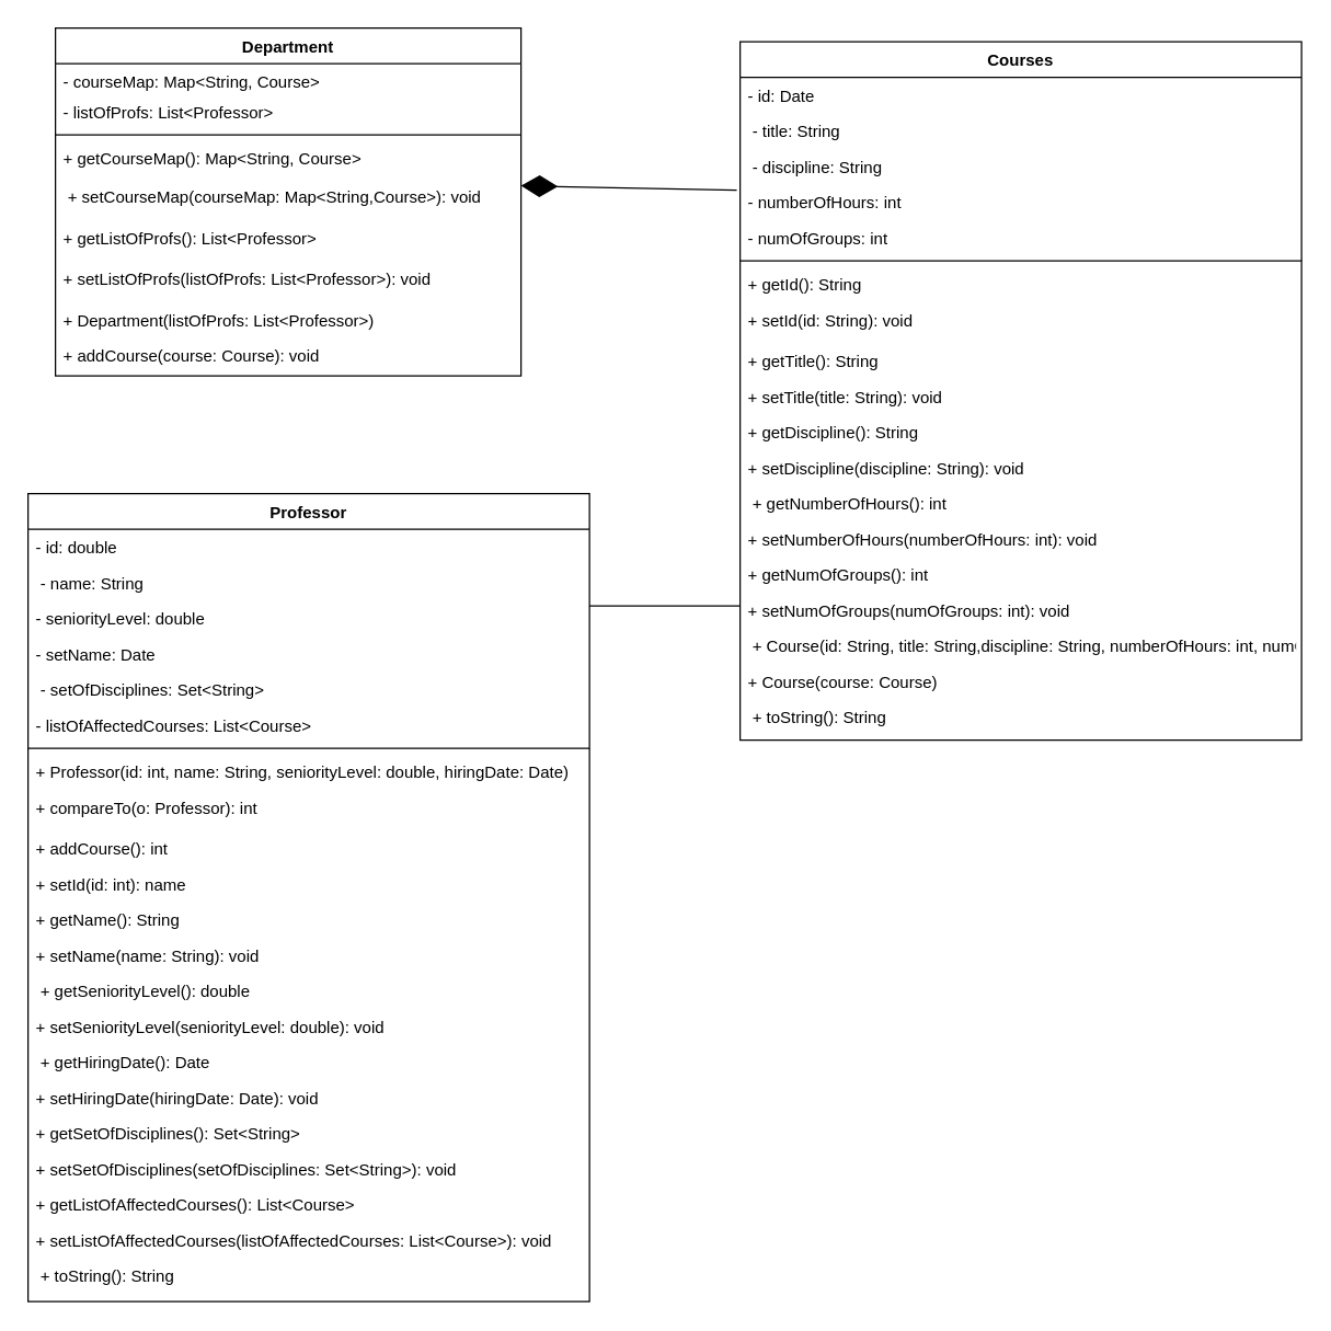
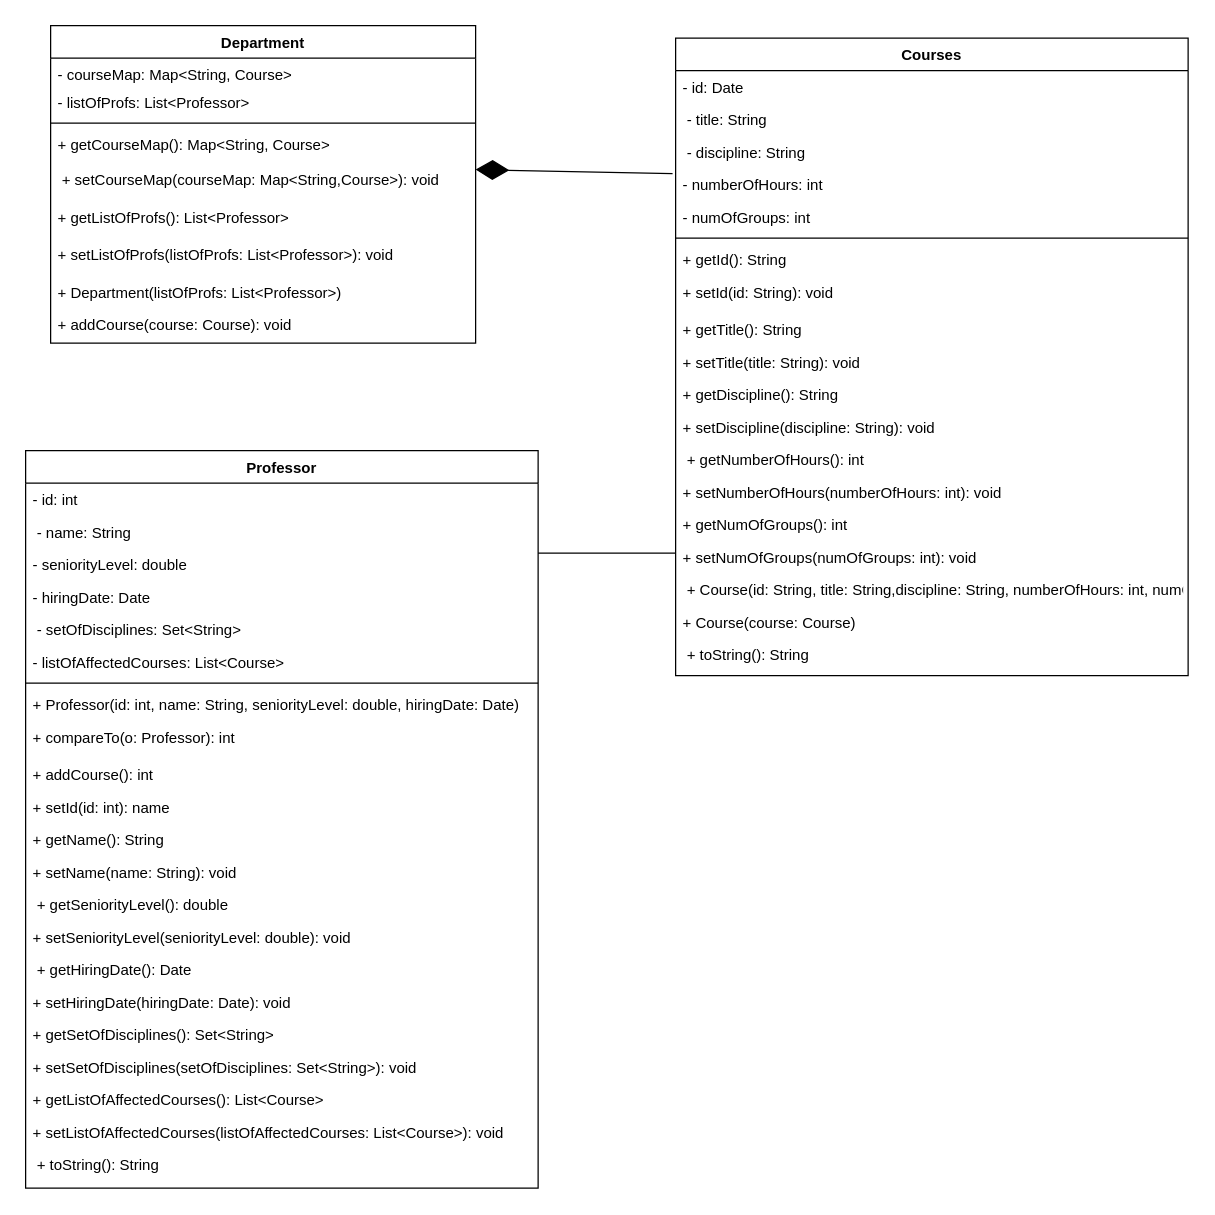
  <mxCell id="0" />
  <mxCell id="1" parent="0" />
  <mxCell id="2" value="Department" style="swimlane;fontStyle=1;align=center;verticalAlign=top;childLayout=stackLayout;horizontal=1;startSize=26;horizontalStack=0;resizeParent=1;resizeLast=0;collapsible=1;marginBottom=0;rounded=0;shadow=0;strokeWidth=1;" parent="1" vertex="1"><mxGeometry x="40" y="20" width="340" height="254" as="geometry"><mxRectangle x="230" y="140" width="160" height="26" as="alternateBounds" /></mxGeometry></mxCell>
  <mxCell id="3" value="- courseMap: Map&lt;String, Course&gt;" style="text;align=left;verticalAlign=top;spacingLeft=4;spacingRight=4;overflow=hidden;rotatable=0;points=[[0,0.5],[1,0.5]];portConstraint=eastwest;rounded=0;shadow=0;html=0;" parent="2" vertex="1"><mxGeometry y="26" width="340" height="22" as="geometry" /></mxCell>
  <mxCell id="4" value="- listOfProfs: List&lt;Professor&gt;" style="text;align=left;verticalAlign=top;spacingLeft=4;spacingRight=4;overflow=hidden;rotatable=0;points=[[0,0.5],[1,0.5]];portConstraint=eastwest;rounded=0;shadow=0;html=0;" parent="2" vertex="1"><mxGeometry y="48" width="340" height="26" as="geometry" /></mxCell>
  <mxCell id="5" value="" style="line;html=1;strokeWidth=1;align=left;verticalAlign=middle;spacingTop=-1;spacingLeft=3;spacingRight=3;rotatable=0;labelPosition=right;points=[];portConstraint=eastwest;" parent="2" vertex="1"><mxGeometry y="74" width="340" height="8" as="geometry" /></mxCell>
  <mxCell id="6" value="+ getCourseMap(): Map&lt;String, Course&gt;" style="text;align=left;verticalAlign=top;spacingLeft=4;spacingRight=4;overflow=hidden;rotatable=0;points=[[0,0.5],[1,0.5]];portConstraint=eastwest;" parent="2" vertex="1"><mxGeometry y="82" width="340" height="28" as="geometry" /></mxCell>
  <mxCell id="7" value=" + setCourseMap(courseMap: Map&lt;String,Course&gt;): void" style="text;align=left;verticalAlign=top;spacingLeft=4;spacingRight=4;overflow=hidden;rotatable=0;points=[[0,0.5],[1,0.5]];portConstraint=eastwest;" parent="2" vertex="1"><mxGeometry y="110" width="340" height="30" as="geometry" /></mxCell>
  <mxCell id="8" value="+ getListOfProfs(): List&lt;Professor&gt;" style="text;align=left;verticalAlign=top;spacingLeft=4;spacingRight=4;overflow=hidden;rotatable=0;points=[[0,0.5],[1,0.5]];portConstraint=eastwest;" parent="2" vertex="1"><mxGeometry y="140" width="340" height="30" as="geometry" /></mxCell>
  <mxCell id="9" value="+ setListOfProfs(listOfProfs: List&lt;Professor&gt;): void  " style="text;align=left;verticalAlign=top;spacingLeft=4;spacingRight=4;overflow=hidden;rotatable=0;points=[[0,0.5],[1,0.5]];portConstraint=eastwest;" parent="2" vertex="1"><mxGeometry y="170" width="340" height="30" as="geometry" /></mxCell>
  <mxCell id="10" value="+ Department(listOfProfs: List&lt;Professor&gt;)  " style="text;align=left;verticalAlign=top;spacingLeft=4;spacingRight=4;overflow=hidden;rotatable=0;points=[[0,0.5],[1,0.5]];portConstraint=eastwest;" parent="2" vertex="1"><mxGeometry y="200" width="340" height="26" as="geometry" /></mxCell>
  <mxCell id="11" value="+ addCourse(course: Course): void " style="text;align=left;verticalAlign=top;spacingLeft=4;spacingRight=4;overflow=hidden;rotatable=0;points=[[0,0.5],[1,0.5]];portConstraint=eastwest;" parent="2" vertex="1"><mxGeometry y="226" width="340" height="28" as="geometry" /></mxCell>
  <mxCell id="12" value="Courses" style="swimlane;fontStyle=1;align=center;verticalAlign=top;childLayout=stackLayout;horizontal=1;startSize=26;horizontalStack=0;resizeParent=1;resizeLast=0;collapsible=1;marginBottom=0;rounded=0;shadow=0;strokeWidth=1;" parent="1" vertex="1"><mxGeometry x="540" y="30" width="410" height="510" as="geometry"><mxRectangle x="550" y="140" width="160" height="26" as="alternateBounds" /></mxGeometry></mxCell>
  <mxCell id="13" value="- id: Date " style="text;align=left;verticalAlign=top;spacingLeft=4;spacingRight=4;overflow=hidden;rotatable=0;points=[[0,0.5],[1,0.5]];portConstraint=eastwest;" parent="12" vertex="1"><mxGeometry y="26" width="410" height="26" as="geometry" /></mxCell>
  <mxCell id="14" value=" - title: String" style="text;align=left;verticalAlign=top;spacingLeft=4;spacingRight=4;overflow=hidden;rotatable=0;points=[[0,0.5],[1,0.5]];portConstraint=eastwest;rounded=0;shadow=0;html=0;" parent="12" vertex="1"><mxGeometry y="52" width="410" height="26" as="geometry" /></mxCell>
  <mxCell id="15" value=" - discipline: String" style="text;align=left;verticalAlign=top;spacingLeft=4;spacingRight=4;overflow=hidden;rotatable=0;points=[[0,0.5],[1,0.5]];portConstraint=eastwest;rounded=0;shadow=0;html=0;" parent="12" vertex="1"><mxGeometry y="78" width="410" height="26" as="geometry" /></mxCell>
  <mxCell id="16" value="- numberOfHours: int" style="text;align=left;verticalAlign=top;spacingLeft=4;spacingRight=4;overflow=hidden;rotatable=0;points=[[0,0.5],[1,0.5]];portConstraint=eastwest;rounded=0;shadow=0;html=0;" parent="12" vertex="1"><mxGeometry y="104" width="410" height="26" as="geometry" /></mxCell>
  <mxCell id="17" value="- numOfGroups: int" style="text;align=left;verticalAlign=top;spacingLeft=4;spacingRight=4;overflow=hidden;rotatable=0;points=[[0,0.5],[1,0.5]];portConstraint=eastwest;rounded=0;shadow=0;html=0;" parent="12" vertex="1"><mxGeometry y="130" width="410" height="26" as="geometry" /></mxCell>
  <mxCell id="18" value="" style="line;html=1;strokeWidth=1;align=left;verticalAlign=middle;spacingTop=-1;spacingLeft=3;spacingRight=3;rotatable=0;labelPosition=right;points=[];portConstraint=eastwest;" parent="12" vertex="1"><mxGeometry y="156" width="410" height="8" as="geometry" /></mxCell>
  <mxCell id="19" value="+ getId(): String" style="text;align=left;verticalAlign=top;spacingLeft=4;spacingRight=4;overflow=hidden;rotatable=0;points=[[0,0.5],[1,0.5]];portConstraint=eastwest;" parent="12" vertex="1"><mxGeometry y="164" width="410" height="26" as="geometry" /></mxCell>
  <mxCell id="20" value="+ setId(id: String): void&#10; " style="text;align=left;verticalAlign=top;spacingLeft=4;spacingRight=4;overflow=hidden;rotatable=0;points=[[0,0.5],[1,0.5]];portConstraint=eastwest;" parent="12" vertex="1"><mxGeometry y="190" width="410" height="30" as="geometry" /></mxCell>
  <mxCell id="21" value="+ getTitle(): String  " style="text;align=left;verticalAlign=top;spacingLeft=4;spacingRight=4;overflow=hidden;rotatable=0;points=[[0,0.5],[1,0.5]];portConstraint=eastwest;" parent="12" vertex="1"><mxGeometry y="220" width="410" height="26" as="geometry" /></mxCell>
  <mxCell id="22" value="+ setTitle(title: String): void " style="text;align=left;verticalAlign=top;spacingLeft=4;spacingRight=4;overflow=hidden;rotatable=0;points=[[0,0.5],[1,0.5]];portConstraint=eastwest;" parent="12" vertex="1"><mxGeometry y="246" width="410" height="26" as="geometry" /></mxCell>
  <mxCell id="23" value="+ getDiscipline(): String" style="text;align=left;verticalAlign=top;spacingLeft=4;spacingRight=4;overflow=hidden;rotatable=0;points=[[0,0.5],[1,0.5]];portConstraint=eastwest;" parent="12" vertex="1"><mxGeometry y="272" width="410" height="26" as="geometry" /></mxCell>
  <mxCell id="24" value="+ setDiscipline(discipline: String): void" style="text;align=left;verticalAlign=top;spacingLeft=4;spacingRight=4;overflow=hidden;rotatable=0;points=[[0,0.5],[1,0.5]];portConstraint=eastwest;" parent="12" vertex="1"><mxGeometry y="298" width="410" height="26" as="geometry" /></mxCell>
  <mxCell id="25" value=" + getNumberOfHours(): int " style="text;align=left;verticalAlign=top;spacingLeft=4;spacingRight=4;overflow=hidden;rotatable=0;points=[[0,0.5],[1,0.5]];portConstraint=eastwest;" parent="12" vertex="1"><mxGeometry y="324" width="410" height="26" as="geometry" /></mxCell>
  <mxCell id="26" value="+ setNumberOfHours(numberOfHours: int): void   " style="text;align=left;verticalAlign=top;spacingLeft=4;spacingRight=4;overflow=hidden;rotatable=0;points=[[0,0.5],[1,0.5]];portConstraint=eastwest;" parent="12" vertex="1"><mxGeometry y="350" width="410" height="26" as="geometry" /></mxCell>
  <mxCell id="27" value="+ getNumOfGroups(): int  " style="text;align=left;verticalAlign=top;spacingLeft=4;spacingRight=4;overflow=hidden;rotatable=0;points=[[0,0.5],[1,0.5]];portConstraint=eastwest;" parent="12" vertex="1"><mxGeometry y="376" width="410" height="26" as="geometry" /></mxCell>
  <mxCell id="28" value="+ setNumOfGroups(numOfGroups: int): void   " style="text;align=left;verticalAlign=top;spacingLeft=4;spacingRight=4;overflow=hidden;rotatable=0;points=[[0,0.5],[1,0.5]];portConstraint=eastwest;" parent="12" vertex="1"><mxGeometry y="402" width="410" height="26" as="geometry" /></mxCell>
  <mxCell id="29" value=" + Course(id: String, title: String,discipline: String, numberOfHours: int, numOfGroups: int)   " style="text;align=left;verticalAlign=top;spacingLeft=4;spacingRight=4;overflow=hidden;rotatable=0;points=[[0,0.5],[1,0.5]];portConstraint=eastwest;" parent="12" vertex="1"><mxGeometry y="428" width="410" height="26" as="geometry" /></mxCell>
  <mxCell id="30" value="+ Course(course: Course)" style="text;align=left;verticalAlign=top;spacingLeft=4;spacingRight=4;overflow=hidden;rotatable=0;points=[[0,0.5],[1,0.5]];portConstraint=eastwest;" parent="12" vertex="1"><mxGeometry y="454" width="410" height="26" as="geometry" /></mxCell>
  <mxCell id="31" value=" + toString(): String " style="text;align=left;verticalAlign=top;spacingLeft=4;spacingRight=4;overflow=hidden;rotatable=0;points=[[0,0.5],[1,0.5]];portConstraint=eastwest;" parent="12" vertex="1"><mxGeometry y="480" width="410" height="26" as="geometry" /></mxCell>
  <mxCell id="32" value="Professor" style="swimlane;fontStyle=1;align=center;verticalAlign=top;childLayout=stackLayout;horizontal=1;startSize=26;horizontalStack=0;resizeParent=1;resizeLast=0;collapsible=1;marginBottom=0;rounded=0;shadow=0;strokeWidth=1;" parent="1" vertex="1"><mxGeometry x="20" y="360" width="410" height="590" as="geometry"><mxRectangle x="550" y="140" width="160" height="26" as="alternateBounds" /></mxGeometry></mxCell>
- <mxCell id="33" value="- id: double" style="text;align=left;verticalAlign=top;spacingLeft=4;spacingRight=4;overflow=hidden;rotatable=0;points=[[0,0.5],[1,0.5]];portConstraint=eastwest;" parent="32" vertex="1"><mxGeometry y="26" width="410" height="26" as="geometry" /></mxCell>
+ <mxCell id="33" value="- id: int" style="text;align=left;verticalAlign=top;spacingLeft=4;spacingRight=4;overflow=hidden;rotatable=0;points=[[0,0.5],[1,0.5]];portConstraint=eastwest;" parent="32" vertex="1"><mxGeometry y="26" width="410" height="26" as="geometry" /></mxCell>
  <mxCell id="34" value=" - name: String    " style="text;align=left;verticalAlign=top;spacingLeft=4;spacingRight=4;overflow=hidden;rotatable=0;points=[[0,0.5],[1,0.5]];portConstraint=eastwest;rounded=0;shadow=0;html=0;" parent="32" vertex="1"><mxGeometry y="52" width="410" height="26" as="geometry" /></mxCell>
  <mxCell id="35" value="- seniorityLevel: double" style="text;align=left;verticalAlign=top;spacingLeft=4;spacingRight=4;overflow=hidden;rotatable=0;points=[[0,0.5],[1,0.5]];portConstraint=eastwest;rounded=0;shadow=0;html=0;" parent="32" vertex="1"><mxGeometry y="78" width="410" height="26" as="geometry" /></mxCell>
- <mxCell id="36" value="- setName: Date" style="text;align=left;verticalAlign=top;spacingLeft=4;spacingRight=4;overflow=hidden;rotatable=0;points=[[0,0.5],[1,0.5]];portConstraint=eastwest;rounded=0;shadow=0;html=0;" parent="32" vertex="1"><mxGeometry y="104" width="410" height="26" as="geometry" /></mxCell>
+ <mxCell id="36" value="- hiringDate: Date" style="text;align=left;verticalAlign=top;spacingLeft=4;spacingRight=4;overflow=hidden;rotatable=0;points=[[0,0.5],[1,0.5]];portConstraint=eastwest;rounded=0;shadow=0;html=0;" parent="32" vertex="1"><mxGeometry y="104" width="410" height="26" as="geometry" /></mxCell>
  <mxCell id="37" value=" - setOfDisciplines: Set&lt;String&gt;" style="text;align=left;verticalAlign=top;spacingLeft=4;spacingRight=4;overflow=hidden;rotatable=0;points=[[0,0.5],[1,0.5]];portConstraint=eastwest;rounded=0;shadow=0;html=0;" parent="32" vertex="1"><mxGeometry y="130" width="410" height="26" as="geometry" /></mxCell>
  <mxCell id="38" value="- listOfAffectedCourses: List&lt;Course&gt;" style="text;align=left;verticalAlign=top;spacingLeft=4;spacingRight=4;overflow=hidden;rotatable=0;points=[[0,0.5],[1,0.5]];portConstraint=eastwest;rounded=0;shadow=0;html=0;" parent="32" vertex="1"><mxGeometry y="156" width="410" height="26" as="geometry" /></mxCell>
  <mxCell id="39" value="" style="line;html=1;strokeWidth=1;align=left;verticalAlign=middle;spacingTop=-1;spacingLeft=3;spacingRight=3;rotatable=0;labelPosition=right;points=[];portConstraint=eastwest;" parent="32" vertex="1"><mxGeometry y="182" width="410" height="8" as="geometry" /></mxCell>
  <mxCell id="40" value="+ Professor(id: int, name: String, seniorityLevel: double, hiringDate: Date) " style="text;align=left;verticalAlign=top;spacingLeft=4;spacingRight=4;overflow=hidden;rotatable=0;points=[[0,0.5],[1,0.5]];portConstraint=eastwest;" parent="32" vertex="1"><mxGeometry y="190" width="410" height="26" as="geometry" /></mxCell>
  <mxCell id="41" value="+ compareTo(o: Professor): int " style="text;align=left;verticalAlign=top;spacingLeft=4;spacingRight=4;overflow=hidden;rotatable=0;points=[[0,0.5],[1,0.5]];portConstraint=eastwest;" parent="32" vertex="1"><mxGeometry y="216" width="410" height="30" as="geometry" /></mxCell>
  <mxCell id="42" value="+ addCourse(): int     " style="text;align=left;verticalAlign=top;spacingLeft=4;spacingRight=4;overflow=hidden;rotatable=0;points=[[0,0.5],[1,0.5]];portConstraint=eastwest;" parent="32" vertex="1"><mxGeometry y="246" width="410" height="26" as="geometry" /></mxCell>
  <mxCell id="43" value="+ setId(id: int): name " style="text;align=left;verticalAlign=top;spacingLeft=4;spacingRight=4;overflow=hidden;rotatable=0;points=[[0,0.5],[1,0.5]];portConstraint=eastwest;" parent="32" vertex="1"><mxGeometry y="272" width="410" height="26" as="geometry" /></mxCell>
  <mxCell id="44" value="+ getName(): String  " style="text;align=left;verticalAlign=top;spacingLeft=4;spacingRight=4;overflow=hidden;rotatable=0;points=[[0,0.5],[1,0.5]];portConstraint=eastwest;" parent="32" vertex="1"><mxGeometry y="298" width="410" height="26" as="geometry" /></mxCell>
  <mxCell id="45" value="+ setName(name: String): void" style="text;align=left;verticalAlign=top;spacingLeft=4;spacingRight=4;overflow=hidden;rotatable=0;points=[[0,0.5],[1,0.5]];portConstraint=eastwest;" parent="32" vertex="1"><mxGeometry y="324" width="410" height="26" as="geometry" /></mxCell>
  <mxCell id="46" value=" + getSeniorityLevel(): double " style="text;align=left;verticalAlign=top;spacingLeft=4;spacingRight=4;overflow=hidden;rotatable=0;points=[[0,0.5],[1,0.5]];portConstraint=eastwest;" parent="32" vertex="1"><mxGeometry y="350" width="410" height="26" as="geometry" /></mxCell>
  <mxCell id="47" value="+ setSeniorityLevel(seniorityLevel: double): void  " style="text;align=left;verticalAlign=top;spacingLeft=4;spacingRight=4;overflow=hidden;rotatable=0;points=[[0,0.5],[1,0.5]];portConstraint=eastwest;" parent="32" vertex="1"><mxGeometry y="376" width="410" height="26" as="geometry" /></mxCell>
  <mxCell id="48" value=" + getHiringDate(): Date " style="text;align=left;verticalAlign=top;spacingLeft=4;spacingRight=4;overflow=hidden;rotatable=0;points=[[0,0.5],[1,0.5]];portConstraint=eastwest;" parent="32" vertex="1"><mxGeometry y="402" width="410" height="26" as="geometry" /></mxCell>
  <mxCell id="49" value="+ setHiringDate(hiringDate: Date): void" style="text;align=left;verticalAlign=top;spacingLeft=4;spacingRight=4;overflow=hidden;rotatable=0;points=[[0,0.5],[1,0.5]];portConstraint=eastwest;" parent="32" vertex="1"><mxGeometry y="428" width="410" height="26" as="geometry" /></mxCell>
  <mxCell id="50" value="+ getSetOfDisciplines(): Set&lt;String&gt;" style="text;align=left;verticalAlign=top;spacingLeft=4;spacingRight=4;overflow=hidden;rotatable=0;points=[[0,0.5],[1,0.5]];portConstraint=eastwest;" parent="32" vertex="1"><mxGeometry y="454" width="410" height="26" as="geometry" /></mxCell>
  <mxCell id="51" value="+ setSetOfDisciplines(setOfDisciplines: Set&lt;String&gt;): void" style="text;align=left;verticalAlign=top;spacingLeft=4;spacingRight=4;overflow=hidden;rotatable=0;points=[[0,0.5],[1,0.5]];portConstraint=eastwest;" parent="32" vertex="1"><mxGeometry y="480" width="410" height="26" as="geometry" /></mxCell>
  <mxCell id="52" value="+ getListOfAffectedCourses(): List&lt;Course&gt; " style="text;align=left;verticalAlign=top;spacingLeft=4;spacingRight=4;overflow=hidden;rotatable=0;points=[[0,0.5],[1,0.5]];portConstraint=eastwest;" parent="32" vertex="1"><mxGeometry y="506" width="410" height="26" as="geometry" /></mxCell>
  <mxCell id="53" value="+ setListOfAffectedCourses(listOfAffectedCourses: List&lt;Course&gt;): void     " style="text;align=left;verticalAlign=top;spacingLeft=4;spacingRight=4;overflow=hidden;rotatable=0;points=[[0,0.5],[1,0.5]];portConstraint=eastwest;" parent="32" vertex="1"><mxGeometry y="532" width="410" height="26" as="geometry" /></mxCell>
  <mxCell id="54" value=" + toString(): String     " style="text;align=left;verticalAlign=top;spacingLeft=4;spacingRight=4;overflow=hidden;rotatable=0;points=[[0,0.5],[1,0.5]];portConstraint=eastwest;" parent="32" vertex="1"><mxGeometry y="558" width="410" height="26" as="geometry" /></mxCell>
  <mxCell id="55" value="" style="endArrow=diamondThin;endFill=1;endSize=24;html=1;rounded=0;entryX=1;entryY=0.173;entryDx=0;entryDy=0;entryPerimeter=0;exitX=-0.006;exitY=0.169;exitDx=0;exitDy=0;exitPerimeter=0;" parent="1" source="16" target="7" edge="1"><mxGeometry width="160" relative="1" as="geometry"><mxPoint x="450" y="240" as="sourcePoint" /><mxPoint x="540" y="130" as="targetPoint" /></mxGeometry></mxCell>
  <mxCell id="56" value="" style="line;strokeWidth=1;fillColor=none;align=left;verticalAlign=middle;spacingTop=-1;spacingLeft=3;spacingRight=3;rotatable=0;labelPosition=right;points=[];portConstraint=eastwest;" parent="1" vertex="1"><mxGeometry x="430" y="438" width="110" height="8" as="geometry" /></mxCell>
